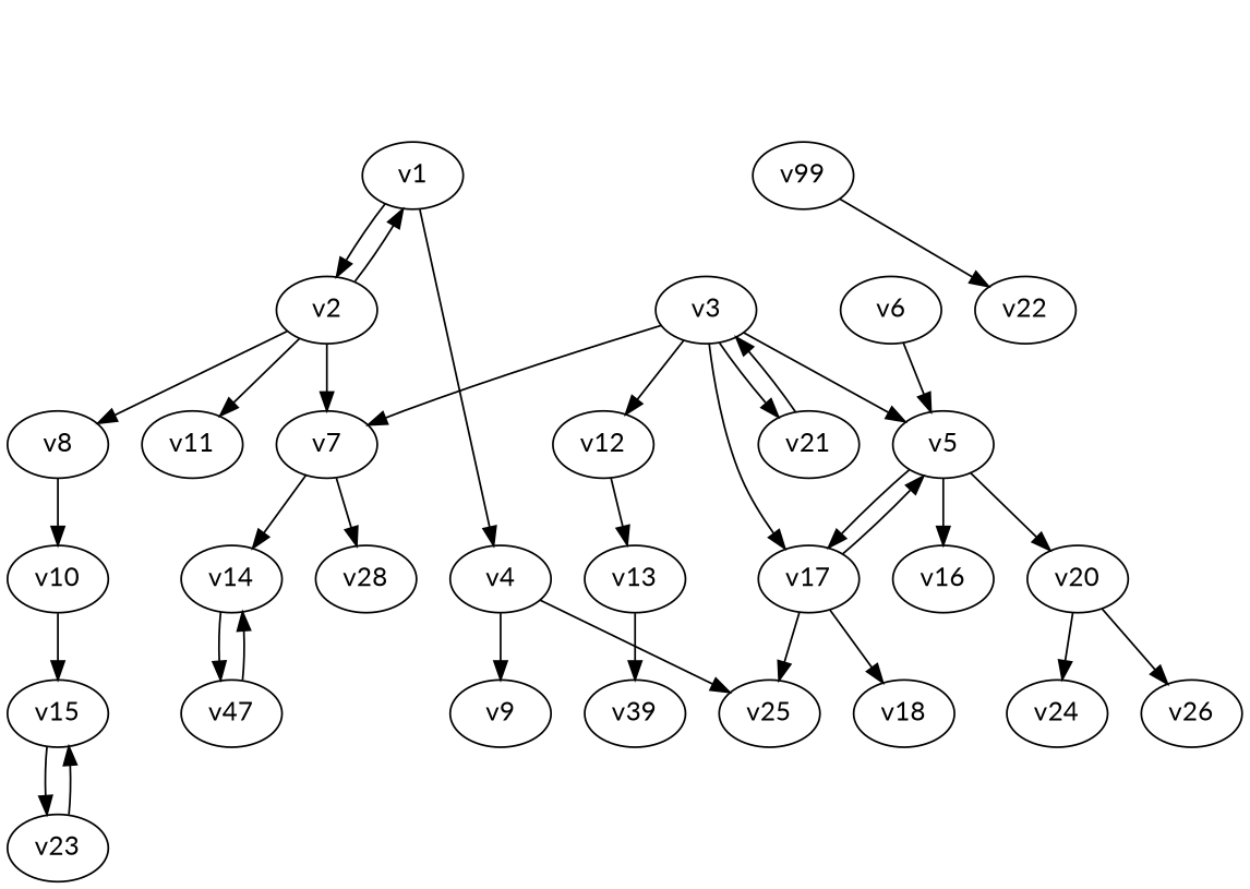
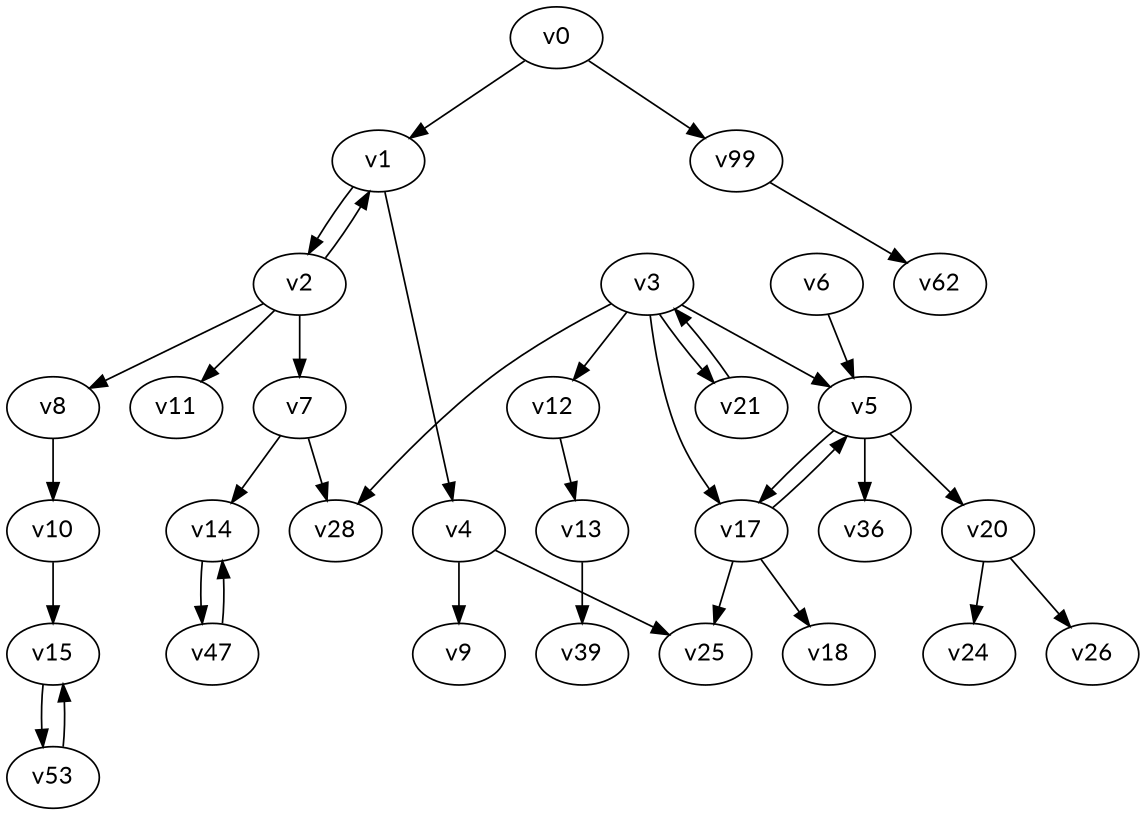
  digraph {
    fontname=Lato
    node [fontname=Lato player=0 weight=12]
    edge [fontname=Lato]
+   v0 [weight=7]
    v1 [player=1 weight=8]
    n3 [label=v99 player=1 weight=1]
    v2 [weight=-1]
    v4 [weight=15]
-   v22 [weight=17]
+   v22 [weight=17 label=v62]
    v8 [weight=7]
    v11 [player=1 weight=14]
    v7 [player=1 weight=-3]
    v9 [player=1]
    v25 [player=1 weight=9]
    v3 [player=1 weight=4]
    v5 [player=1]
    v12
    v17 [player=1 weight=4]
    v21 [player=1 weight=5]
    v10 [weight=8]
-   v16 [weight=-1]
+   v16 [weight=-1 label=v36]
    v20 [weight=13]
    v14 [weight=13]
    v28 [weight=13]
    v13 [player=1 weight=7]
    v18 [weight=0]
    v6 [weight=1]
    v24 [weight=-1]
    v26 [weight=9]
    n27 [label=v47 player=1]
    v15 [player=1]
-   v23 [player=1 weight=4]
+   v23 [player=1 weight=4 label=v53]
    n30 [label=v39 player=1 weight=10]
+   v0 -> v1
+   v0 -> n3
    v1 -> v2
    v1 -> v4
    n3 -> v22
    v2 -> v1
    v2 -> v8
    v2 -> v11
    v2 -> v7
    v4 -> v9
    v4 -> v25
    v8 -> v10
    v7 -> v14
    v7 -> v28
-   v3 -> v7
+   v3 -> v28
    v3 -> v5
    v3 -> v12
    v3 -> v17
    v3 -> v21
    v5 -> v17
    v5 -> v16
    v5 -> v20
    v12 -> v13
    v17 -> v25
    v17 -> v5
    v17 -> v18
    v21 -> v3
    v10 -> v15
    v20 -> v24
    v20 -> v26
    v14 -> n27
    v13 -> n30
    v6 -> v5
    n27 -> v14
    v15 -> v23
    v23 -> v15
  }
